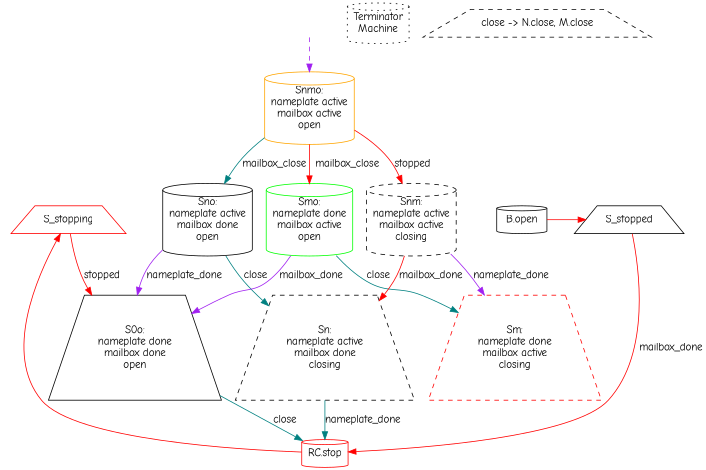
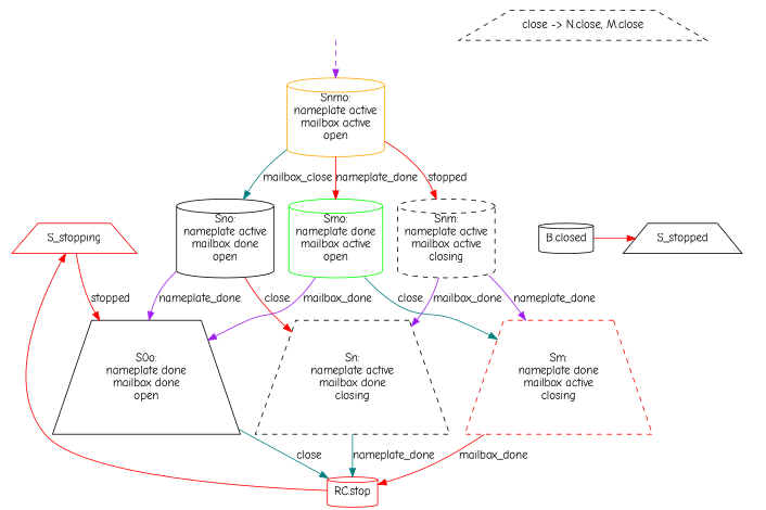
  digraph {
    fontname="Comic Neue"
    node [fontname="Comic Neue" shape=cylinder]
    edge [color=red fontname="Comic Neue"]
    n1 [color=red label=S_stopping shape=trapezium]
-   n2 [label="B.open"]
+   n2 [label="B.closed"]
    n3 [label=S_stopped shape=trapezium]
    n4 [label="S0o:\nnameplate done\nmailbox done\nopen" shape=trapezium]
-   n5 [label="Terminator\nMachine" style=dotted]
    initial [style=invis shape=""]
    n7 [color=orange label="Snmo:\nnameplate active\nmailbox active\nopen"]
    n8 [label="Sno:\nnameplate active\nmailbox done\nopen"]
    n9 [color=green label="Smo:\nnameplate done\nmailbox active\nopen"]
    n10 [label="Snm:\nnameplate active\nmailbox active\nclosing" style=dashed]
    n11 [label="Sn:\nnameplate active\nmailbox done\nclosing" shape=trapezium style=dashed]
    n12 [color=red label="Sm:\nnameplate done\nmailbox active\nclosing" shape=trapezium style=dashed]
    n13 [color=red label="RC.stop"]
    n14 [label="close -> N.close, M.close" shape=trapezium style=dashed]
    subgraph sub_1 {
      rank=same
      n1
      n2
      n3
    }
    n1 -> n4 [label=stopped]
    n2 -> n3
    n4 -> n13 [color=teal label=close]
    initial -> n7 [color=purple style=dashed]
    n7 -> n8 [color=teal label=mailbox_close]
-   n7 -> n9 [label=mailbox_close]
+   n7 -> n9 [label=nameplate_done]
    n7 -> n10 [label=stopped]
    n8 -> n4 [color=purple label=nameplate_done]
-   n8 -> n11 [color=teal label=close]
+   n8 -> n11 [label=close]
    n9 -> n4 [color=purple label=mailbox_done]
    n9 -> n12 [color=teal label=close]
-   n10 -> n11 [label=mailbox_done]
+   n10 -> n11 [color=purple label=mailbox_done]
    n10 -> n12 [color=purple label=nameplate_done]
    n11 -> n13 [color=teal label=nameplate_done]
-   n3 -> n13 [label=mailbox_done]
+   n12 -> n13 [label=mailbox_done]
    n13 -> n1
  }
